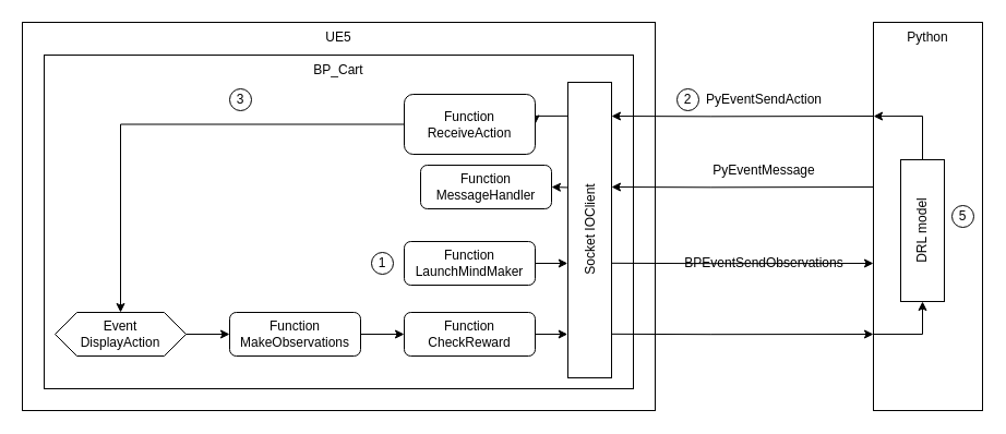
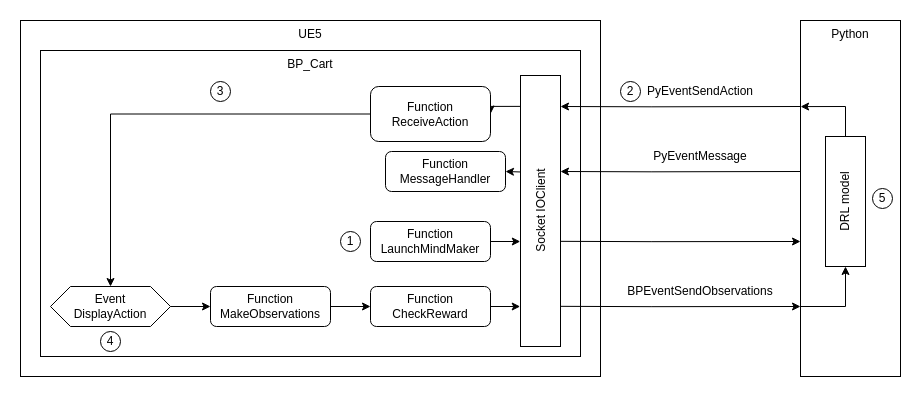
  <mxCell id="0" />
  <mxCell id="1" parent="0" />
  <mxCell id="2" value="UE5" style="rounded=0;whiteSpace=wrap;html=1;verticalAlign=top;" vertex="1" parent="1"><mxGeometry x="20" y="20" width="580" height="356" as="geometry" /></mxCell>
  <mxCell id="3" value="BP_Cart" style="rounded=0;whiteSpace=wrap;html=1;verticalAlign=top;" vertex="1" parent="1"><mxGeometry x="40" y="50" width="540" height="306" as="geometry" /></mxCell>
  <mxCell id="4" value="Socket IOClient" style="rounded=0;whiteSpace=wrap;html=1;horizontal=0;verticalAlign=middle;flipH=0;flipV=0;direction=west;" vertex="1" parent="1"><mxGeometry x="520" y="75" width="40" height="271" as="geometry" /></mxCell>
  <mxCell id="5" value="Python" style="rounded=0;whiteSpace=wrap;html=1;verticalAlign=top;" vertex="1" parent="1"><mxGeometry x="800" y="20" width="100" height="356" as="geometry" /></mxCell>
  <mxCell id="6" value="PyEventMessage" style="text;html=1;strokeColor=none;fillColor=none;align=center;verticalAlign=middle;whiteSpace=wrap;rounded=0;" vertex="1" parent="1"><mxGeometry x="620" y="141" width="160" height="30" as="geometry" /></mxCell>
  <mxCell id="7" value="Function&lt;br&gt;MessageHandler" style="rounded=1;whiteSpace=wrap;html=1;" vertex="1" parent="1"><mxGeometry x="385" y="151" width="120" height="40" as="geometry" /></mxCell>
  <mxCell id="8" style="edgeStyle=orthogonalEdgeStyle;rounded=0;orthogonalLoop=1;jettySize=auto;html=1;exitX=1.008;exitY=0.886;exitDx=0;exitDy=0;entryX=1;entryY=0.5;entryDx=0;entryDy=0;exitPerimeter=0;" edge="1" parent="1" source="4" target="10"><mxGeometry relative="1" as="geometry"><mxPoint x="500" y="96" as="targetPoint" /><mxPoint x="528.64" y="116.761" as="sourcePoint" /></mxGeometry></mxCell>
  <mxCell id="9" style="edgeStyle=orthogonalEdgeStyle;rounded=0;orthogonalLoop=1;jettySize=auto;html=1;exitX=0;exitY=0.5;exitDx=0;exitDy=0;entryX=0.5;entryY=0;entryDx=0;entryDy=0;" edge="1" parent="1" source="10" target="16"><mxGeometry relative="1" as="geometry" /></mxCell>
  <mxCell id="10" value="Function&lt;br&gt;ReceiveAction" style="rounded=1;whiteSpace=wrap;html=1;" vertex="1" parent="1"><mxGeometry x="370" y="86" width="120" height="55" as="geometry" /></mxCell>
  <mxCell id="11" value="PyEventSendAction" style="text;html=1;strokeColor=none;fillColor=none;align=center;verticalAlign=middle;whiteSpace=wrap;rounded=0;" vertex="1" parent="1"><mxGeometry x="620" y="76" width="160" height="30" as="geometry" /></mxCell>
  <mxCell id="12" style="edgeStyle=orthogonalEdgeStyle;rounded=0;orthogonalLoop=1;jettySize=auto;html=1;exitX=1;exitY=0.5;exitDx=0;exitDy=0;entryX=1.006;entryY=0.386;entryDx=0;entryDy=0;entryPerimeter=0;" edge="1" parent="1" source="13" target="4"><mxGeometry relative="1" as="geometry"><mxPoint x="710" y="226.057" as="targetPoint" /></mxGeometry></mxCell>
  <mxCell id="13" value="Function&lt;br&gt;LaunchMindMaker" style="rounded=1;whiteSpace=wrap;html=1;" vertex="1" parent="1"><mxGeometry x="370" y="221" width="120" height="40" as="geometry" /></mxCell>
- <mxCell id="14" value="BPEventSendObservations" style="text;html=1;strokeColor=none;fillColor=none;align=center;verticalAlign=middle;whiteSpace=wrap;rounded=0;" vertex="1" parent="1"><mxGeometry x="620" y="226" width="160" height="30" as="geometry" /></mxCell>
+ <mxCell id="14" value="BPEventSendObservations" style="text;html=1;strokeColor=none;fillColor=none;align=center;verticalAlign=middle;whiteSpace=wrap;rounded=0;" vertex="1" parent="1"><mxGeometry x="620" y="276" width="160" height="30" as="geometry" /></mxCell>
  <mxCell id="15" value="" style="group" vertex="1" connectable="0" parent="1"><mxGeometry x="50" y="286" width="440" height="40" as="geometry" /></mxCell>
  <mxCell id="16" value="Event&lt;br&gt;DisplayAction" style="shape=hexagon;perimeter=hexagonPerimeter2;whiteSpace=wrap;html=1;fixedSize=1;" vertex="1" parent="15"><mxGeometry width="120" height="40" as="geometry" /></mxCell>
  <mxCell id="17" value="Function&lt;br&gt;MakeObservations" style="rounded=1;whiteSpace=wrap;html=1;" vertex="1" parent="15"><mxGeometry x="160" width="120" height="40" as="geometry" /></mxCell>
  <mxCell id="18" style="edgeStyle=orthogonalEdgeStyle;rounded=0;orthogonalLoop=1;jettySize=auto;html=1;exitX=1;exitY=0.5;exitDx=0;exitDy=0;entryX=0;entryY=0.5;entryDx=0;entryDy=0;" edge="1" parent="15" source="16" target="17"><mxGeometry relative="1" as="geometry" /></mxCell>
  <mxCell id="19" value="Function&lt;br&gt;CheckReward" style="rounded=1;whiteSpace=wrap;html=1;" vertex="1" parent="15"><mxGeometry x="320" width="120" height="40" as="geometry" /></mxCell>
  <mxCell id="20" style="edgeStyle=orthogonalEdgeStyle;rounded=0;orthogonalLoop=1;jettySize=auto;html=1;exitX=1;exitY=0.5;exitDx=0;exitDy=0;entryX=0;entryY=0.5;entryDx=0;entryDy=0;" edge="1" parent="15" source="17" target="19"><mxGeometry relative="1" as="geometry" /></mxCell>
  <mxCell id="21" value="" style="endArrow=classic;html=1;rounded=0;exitX=0.997;exitY=0.644;exitDx=0;exitDy=0;entryX=1;entryY=0.5;entryDx=0;entryDy=0;exitPerimeter=0;" edge="1" parent="1" source="4" target="7"><mxGeometry width="50" height="50" relative="1" as="geometry"><mxPoint x="520" y="176" as="sourcePoint" /><mxPoint x="470" y="236" as="targetPoint" /></mxGeometry></mxCell>
  <mxCell id="22" style="edgeStyle=orthogonalEdgeStyle;rounded=0;orthogonalLoop=1;jettySize=auto;html=1;exitX=1;exitY=0.5;exitDx=0;exitDy=0;entryX=1.008;entryY=0.146;entryDx=0;entryDy=0;entryPerimeter=0;" edge="1" parent="1" source="19" target="4"><mxGeometry relative="1" as="geometry"><mxPoint x="730" y="275.943" as="targetPoint" /></mxGeometry></mxCell>
  <mxCell id="23" value="" style="endArrow=classic;html=1;rounded=0;exitX=0.016;exitY=0.444;exitDx=0;exitDy=0;exitPerimeter=0;" edge="1" parent="1"><mxGeometry width="50" height="50" relative="1" as="geometry"><mxPoint x="560" y="240.836" as="sourcePoint" /><mxPoint x="800" y="241" as="targetPoint" /><Array as="points"><mxPoint x="650.64" y="241.16" /></Array></mxGeometry></mxCell>
  <mxCell id="24" value="" style="endArrow=classic;html=1;rounded=0;exitX=0.016;exitY=0.444;exitDx=0;exitDy=0;exitPerimeter=0;" edge="1" parent="1"><mxGeometry width="50" height="50" relative="1" as="geometry"><mxPoint x="560" y="305.836" as="sourcePoint" /><mxPoint x="800" y="306" as="targetPoint" /><Array as="points"><mxPoint x="650.64" y="306.16" /></Array></mxGeometry></mxCell>
  <mxCell id="25" value="" style="endArrow=classic;html=1;rounded=0;" edge="1" parent="1"><mxGeometry width="50" height="50" relative="1" as="geometry"><mxPoint x="800" y="171" as="sourcePoint" /><mxPoint x="560" y="170.996" as="targetPoint" /><Array as="points"><mxPoint x="650.64" y="171.32" /></Array></mxGeometry></mxCell>
  <mxCell id="26" value="" style="endArrow=classic;html=1;rounded=0;" edge="1" parent="1"><mxGeometry width="50" height="50" relative="1" as="geometry"><mxPoint x="800" y="106" as="sourcePoint" /><mxPoint x="560" y="105.996" as="targetPoint" /><Array as="points"><mxPoint x="650.64" y="106.32" /></Array></mxGeometry></mxCell>
- <mxCell id="27" value="DRL model" style="rounded=0;whiteSpace=wrap;html=1;horizontal=0;" vertex="1" parent="1"><mxGeometry x="825" y="146" width="40" height="130" as="geometry" /></mxCell>
+ <mxCell id="27" value="DRL model" style="rounded=0;whiteSpace=wrap;html=1;horizontal=0;" vertex="1" parent="1"><mxGeometry x="825" y="136" width="40" height="130" as="geometry" /></mxCell>
  <mxCell id="28" value="" style="endArrow=classic;html=1;rounded=0;entryX=0.5;entryY=1;entryDx=0;entryDy=0;" edge="1" parent="1" target="27"><mxGeometry width="50" height="50" relative="1" as="geometry"><mxPoint x="800" y="306" as="sourcePoint" /><mxPoint x="845" y="268" as="targetPoint" /><Array as="points"><mxPoint x="845" y="306" /></Array></mxGeometry></mxCell>
  <mxCell id="29" value="" style="endArrow=classic;html=1;rounded=0;entryX=0.001;entryY=0.298;entryDx=0;entryDy=0;entryPerimeter=0;exitX=0.5;exitY=0;exitDx=0;exitDy=0;" edge="1" parent="1" source="27"><mxGeometry width="50" height="50" relative="1" as="geometry"><mxPoint x="845" y="138" as="sourcePoint" /><mxPoint x="800.09" y="106.088" as="targetPoint" /><Array as="points"><mxPoint x="845" y="106" /></Array></mxGeometry></mxCell>
  <mxCell id="30" value="1" style="ellipse;whiteSpace=wrap;html=1;aspect=fixed;" vertex="1" parent="1"><mxGeometry x="340" y="231" width="20" height="20" as="geometry" /></mxCell>
  <mxCell id="31" value="2" style="ellipse;whiteSpace=wrap;html=1;aspect=fixed;" vertex="1" parent="1"><mxGeometry x="620" y="81" width="20" height="20" as="geometry" /></mxCell>
  <mxCell id="32" value="3" style="ellipse;whiteSpace=wrap;html=1;aspect=fixed;" vertex="1" parent="1"><mxGeometry x="210" y="81" width="20" height="20" as="geometry" /></mxCell>
+ <mxCell id="33" value="4" style="ellipse;whiteSpace=wrap;html=1;aspect=fixed;" vertex="1" parent="1"><mxGeometry x="100" y="331" width="20" height="20" as="geometry" /></mxCell>
  <mxCell id="34" value="5" style="ellipse;whiteSpace=wrap;html=1;aspect=fixed;" vertex="1" parent="1"><mxGeometry x="872" y="188" width="20" height="20" as="geometry" /></mxCell>
